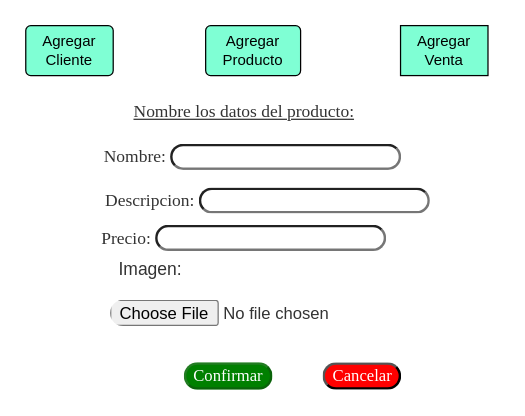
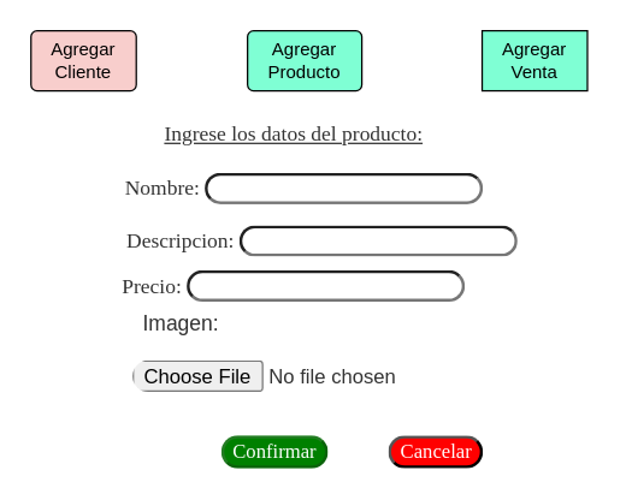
  <mxCell id="0" />
  <mxCell id="1" parent="0" />
  <mxCell id="2" value="Agregar&lt;br&gt;Producto" style="rounded=1;arcSize=10;whiteSpace=wrap;html=1;align=center;fillColor=#7fffd4;" vertex="1" parent="1"><mxGeometry x="164" y="20" width="76" height="40" as="geometry" /></mxCell>
  <mxCell id="3" value="Agregar&lt;br&gt;Venta" style="arcSize=10;whiteSpace=wrap;html=1;align=center;fillColor=#7fffd4;rounded=0;" vertex="1" parent="1"><mxGeometry x="320" y="20" width="70" height="40" as="geometry" /></mxCell>
- <mxCell id="4" value="Agregar&lt;br&gt;Cliente" style="rounded=1;arcSize=10;whiteSpace=wrap;html=1;align=center;fillColor=#7fffd4;" vertex="1" parent="1"><mxGeometry x="20" y="20" width="70" height="40" as="geometry" /></mxCell>
- <mxCell id="5" value="&lt;u style=&quot;font-family: &amp;#34;verdana&amp;#34; ; color: rgb(51 , 51 , 51) ; font-size: 14px&quot;&gt;Nombre los datos del producto:&lt;/u&gt;" style="text;html=1;strokeColor=none;fillColor=none;align=center;verticalAlign=middle;whiteSpace=wrap;rounded=0;" vertex="1" parent="1"><mxGeometry x="60" y="80" width="270" height="20" as="geometry" /></mxCell>
+ <mxCell id="4" value="Agregar&lt;br&gt;Cliente" style="rounded=1;arcSize=10;whiteSpace=wrap;html=1;align=center;fillColor=#f8cecc;" vertex="1" parent="1"><mxGeometry x="20" y="20" width="70" height="40" as="geometry" /></mxCell>
+ <mxCell id="5" value="&lt;u style=&quot;font-family: &amp;#34;verdana&amp;#34; ; color: rgb(51 , 51 , 51) ; font-size: 14px&quot;&gt;Ingrese los datos del producto:&lt;/u&gt;" style="text;html=1;strokeColor=none;fillColor=none;align=center;verticalAlign=middle;whiteSpace=wrap;rounded=0;" vertex="1" parent="1"><mxGeometry x="60" y="80" width="270" height="20" as="geometry" /></mxCell>
  <mxCell id="6" value="&lt;label for=&quot;name&quot; style=&quot;font-family: &amp;#34;verdana&amp;#34; ; color: rgb(51 , 51 , 51) ; font-size: 14px&quot;&gt;Nombre:&amp;nbsp;&lt;/label&gt;&lt;input type=&quot;text&quot; class=&quot;ng-untouched ng-pristine ng-invalid&quot; style=&quot;border-radius: 30px&quot;&gt;" style="text;html=1;strokeColor=none;fillColor=none;align=center;verticalAlign=middle;whiteSpace=wrap;rounded=0;" vertex="1" parent="1"><mxGeometry x="182" y="120" width="40" height="10" as="geometry" /></mxCell>
  <mxCell id="7" value="&lt;label for=&quot;dir&quot; style=&quot;font-family: &amp;#34;verdana&amp;#34; ; color: rgb(51 , 51 , 51) ; font-size: 14px&quot;&gt;Descripcion:&amp;nbsp;&lt;/label&gt;&lt;input type=&quot;text&quot; class=&quot;ng-untouched ng-pristine ng-invalid&quot; style=&quot;border-radius: 30px&quot;&gt;" style="text;html=1;strokeColor=none;fillColor=none;align=center;verticalAlign=middle;whiteSpace=wrap;rounded=0;" vertex="1" parent="1"><mxGeometry x="194" y="150" width="40" height="20" as="geometry" /></mxCell>
  <mxCell id="8" value="&lt;label for=&quot;precio&quot; style=&quot;font-family: &amp;#34;verdana&amp;#34; ; color: rgb(51 , 51 , 51) ; font-size: 14px&quot;&gt;Precio:&amp;nbsp;&lt;/label&gt;&lt;input type=&quot;number&quot; min=&quot;0&quot; class=&quot;ng-untouched ng-pristine ng-invalid&quot; style=&quot;border-radius: 30px&quot;&gt;" style="text;html=1;strokeColor=none;fillColor=none;align=center;verticalAlign=middle;whiteSpace=wrap;rounded=0;" vertex="1" parent="1"><mxGeometry x="175" y="180" width="40" height="20" as="geometry" /></mxCell>
  <mxCell id="9" value="&lt;ul style=&quot;justify-content: center ; color: rgb(51 , 51 , 51) ; font-family: , &amp;#34;blinkmacsystemfont&amp;#34; , &amp;#34;segoe ui&amp;#34; , &amp;#34;roboto&amp;#34; , &amp;#34;helvetica&amp;#34; , &amp;#34;arial&amp;#34; , sans-serif , &amp;#34;apple color emoji&amp;#34; , &amp;#34;segoe ui emoji&amp;#34; , &amp;#34;segoe ui symbol&amp;#34; ; font-size: 14px&quot;&gt;&lt;p&gt;Imagen:&lt;/p&gt;&lt;div&gt;&lt;br&gt;&lt;/div&gt;&lt;/ul&gt;" style="text;html=1;strokeColor=none;fillColor=none;align=center;verticalAlign=middle;whiteSpace=wrap;rounded=0;" vertex="1" parent="1"><mxGeometry x="80" y="220" width="40" height="20" as="geometry" /></mxCell>
  <mxCell id="10" value="&lt;ul style=&quot;justify-content: center ; color: rgb(51 , 51 , 51) ; font-family: , &amp;#34;blinkmacsystemfont&amp;#34; , &amp;#34;segoe ui&amp;#34; , &amp;#34;roboto&amp;#34; , &amp;#34;helvetica&amp;#34; , &amp;#34;arial&amp;#34; , sans-serif , &amp;#34;apple color emoji&amp;#34; , &amp;#34;segoe ui emoji&amp;#34; , &amp;#34;segoe ui symbol&amp;#34; ; font-size: 14px&quot;&gt;&lt;input type=&quot;file&quot; name=&quot;imagen&quot; class=&quot;ng-untouched ng-pristine ng-valid&quot; style=&quot;border-radius: 30px&quot;&gt;&lt;/ul&gt;" style="text;html=1;strokeColor=none;fillColor=none;align=center;verticalAlign=middle;whiteSpace=wrap;rounded=0;" vertex="1" parent="1"><mxGeometry x="174" y="240" width="40" height="20" as="geometry" /></mxCell>
  <mxCell id="11" value="&lt;button type=&quot;submit&quot; class=&quot;aceptar&quot; disabled=&quot;&quot; style=&quot;margin: 20px ; border-radius: 30px ; font-family: &amp;#34;verdana&amp;#34; ; background-color: green ; color: white&quot;&gt;Confirmar&lt;/button&gt;&lt;button type=&quot;reset&quot; class=&quot;cancelar&quot; style=&quot;margin: 20px ; border-radius: 30px ; font-family: &amp;#34;verdana&amp;#34; ; background-color: red ; color: white&quot;&gt;Cancelar&lt;/button&gt;" style="text;html=1;strokeColor=none;fillColor=none;align=center;verticalAlign=middle;whiteSpace=wrap;rounded=0;" vertex="1" parent="1"><mxGeometry x="70" y="290" width="328" height="20" as="geometry" /></mxCell>
